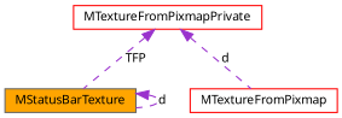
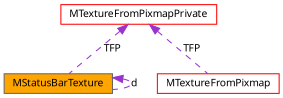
  digraph {
    node [color=red fillcolor=white fontname="FreeSans.ttf" fontsize=10 shape=record style=filled]
    edge [color=darkorchid3 dir=back fontname="FreeSans.ttf" fontsize=10 labelfontname="FreeSans.ttf" labelfontsize=10 style=dashed]
    n1 [color=gray40 fillcolor=orange fontcolor=black height=0.2 label=MStatusBarTexture width=0.4]
    n2 [height=0.2 label=MTextureFromPixmap width=0.4]
    n3 [height=0.2 label=MTextureFromPixmapPrivate width=0.4]
    n1 -> n1 [label=d]
    n3 -> n1 [label=TFP]
-   n3 -> n2 [label=d]
+   n3 -> n2 [label=TFP]
  }
